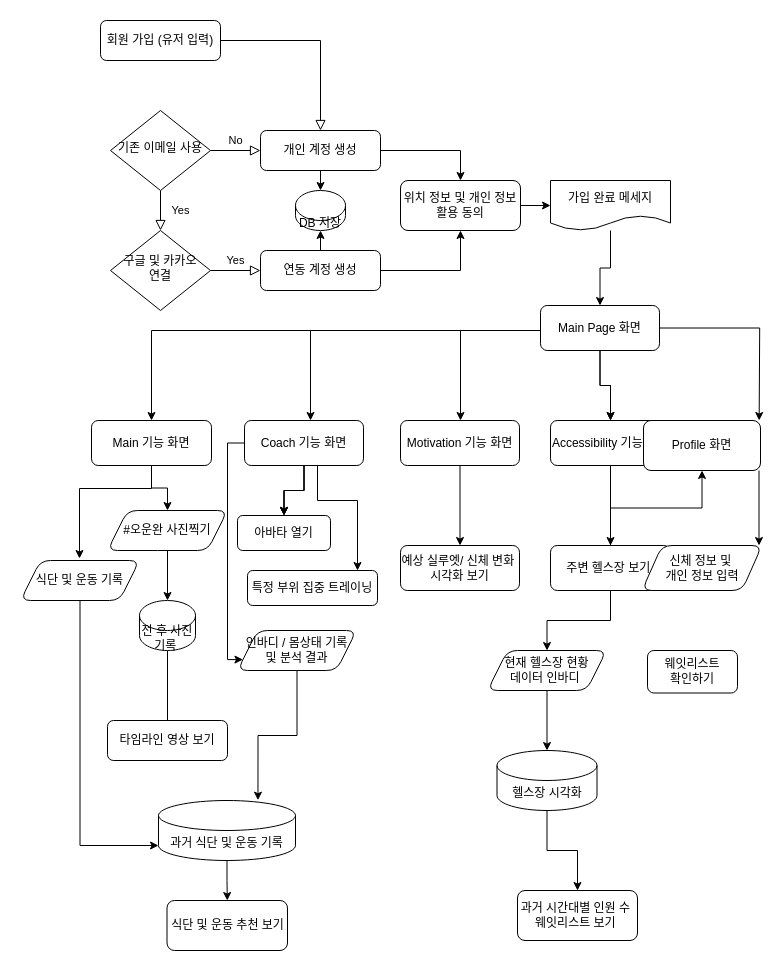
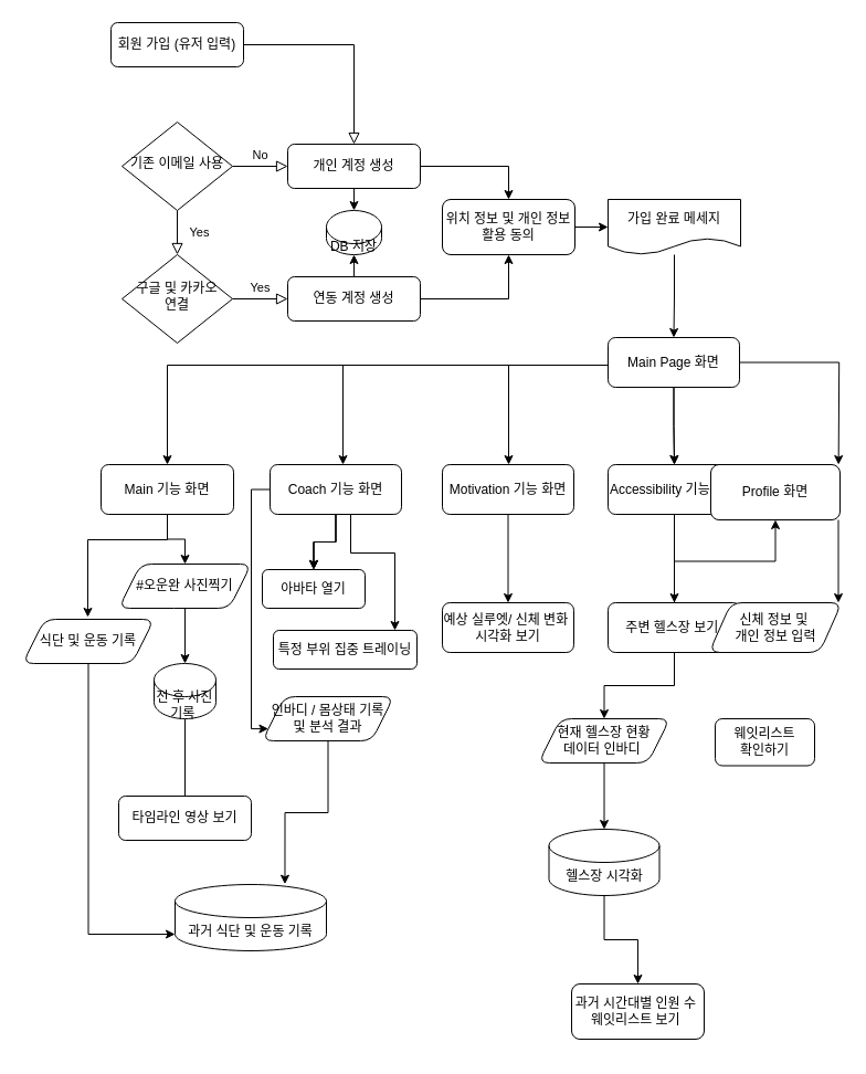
  <mxCell id="0" />
  <mxCell id="1" parent="0" />
  <mxCell id="2" value="" style="rounded=0;html=1;jettySize=auto;orthogonalLoop=1;fontSize=11;endArrow=block;endFill=0;endSize=8;strokeWidth=1;shadow=0;labelBackgroundColor=none;edgeStyle=orthogonalEdgeStyle;" parent="1" source="3" target="9" edge="1"><mxGeometry relative="1" as="geometry" /></mxCell>
  <mxCell id="3" value="회원 가입 (유저 입력)" style="rounded=1;whiteSpace=wrap;html=1;fontSize=12;glass=0;strokeWidth=1;shadow=0;" parent="1" vertex="1"><mxGeometry x="100" y="20" width="120" height="40" as="geometry" /></mxCell>
  <mxCell id="4" value="Yes" style="rounded=0;html=1;jettySize=auto;orthogonalLoop=1;fontSize=11;endArrow=block;endFill=0;endSize=8;strokeWidth=1;shadow=0;labelBackgroundColor=none;edgeStyle=orthogonalEdgeStyle;" parent="1" source="6" target="11" edge="1"><mxGeometry y="20" relative="1" as="geometry"><mxPoint as="offset" /></mxGeometry></mxCell>
  <mxCell id="5" value="No" style="edgeStyle=orthogonalEdgeStyle;rounded=0;html=1;jettySize=auto;orthogonalLoop=1;fontSize=11;endArrow=block;endFill=0;endSize=8;strokeWidth=1;shadow=0;labelBackgroundColor=none;" parent="1" source="6" target="9" edge="1"><mxGeometry y="10" relative="1" as="geometry"><mxPoint as="offset" /></mxGeometry></mxCell>
  <mxCell id="6" value="기존 이메일 사용" style="rhombus;whiteSpace=wrap;html=1;shadow=0;fontFamily=Helvetica;fontSize=12;align=center;strokeWidth=1;spacing=6;spacingTop=-4;" parent="1" vertex="1"><mxGeometry x="110" y="110" width="100" height="80" as="geometry" /></mxCell>
  <mxCell id="7" value="" style="edgeStyle=orthogonalEdgeStyle;rounded=0;orthogonalLoop=1;jettySize=auto;html=1;" edge="1" parent="1" source="9"><mxGeometry relative="1" as="geometry"><mxPoint x="320" y="190" as="targetPoint" /></mxGeometry></mxCell>
  <mxCell id="8" value="" style="edgeStyle=orthogonalEdgeStyle;rounded=0;orthogonalLoop=1;jettySize=auto;html=1;" edge="1" parent="1" source="9" target="17"><mxGeometry relative="1" as="geometry" /></mxCell>
  <mxCell id="9" value="개인 계정 생성" style="rounded=1;whiteSpace=wrap;html=1;fontSize=12;glass=0;strokeWidth=1;shadow=0;" parent="1" vertex="1"><mxGeometry x="260" y="130" width="120" height="40" as="geometry" /></mxCell>
  <mxCell id="10" value="Yes" style="edgeStyle=orthogonalEdgeStyle;rounded=0;html=1;jettySize=auto;orthogonalLoop=1;fontSize=11;endArrow=block;endFill=0;endSize=8;strokeWidth=1;shadow=0;labelBackgroundColor=none;" parent="1" source="11" target="14" edge="1"><mxGeometry y="10" relative="1" as="geometry"><mxPoint as="offset" /></mxGeometry></mxCell>
  <mxCell id="11" value="구글 및 카카오&lt;br&gt;연결" style="rhombus;whiteSpace=wrap;html=1;shadow=0;fontFamily=Helvetica;fontSize=12;align=center;strokeWidth=1;spacing=6;spacingTop=-4;" parent="1" vertex="1"><mxGeometry x="110" y="230" width="100" height="80" as="geometry" /></mxCell>
  <mxCell id="12" value="" style="edgeStyle=orthogonalEdgeStyle;rounded=0;orthogonalLoop=1;jettySize=auto;html=1;" edge="1" parent="1" source="14" target="15"><mxGeometry relative="1" as="geometry"><mxPoint x="320" y="220" as="targetPoint" /><Array as="points"><mxPoint x="320" y="210" /><mxPoint x="320" y="210" /></Array></mxGeometry></mxCell>
  <mxCell id="13" style="edgeStyle=orthogonalEdgeStyle;rounded=0;orthogonalLoop=1;jettySize=auto;html=1;entryX=0.5;entryY=1;entryDx=0;entryDy=0;" edge="1" parent="1" source="14" target="17"><mxGeometry relative="1" as="geometry" /></mxCell>
  <mxCell id="14" value="연동 계정 생성" style="rounded=1;whiteSpace=wrap;html=1;fontSize=12;glass=0;strokeWidth=1;shadow=0;" parent="1" vertex="1"><mxGeometry x="260" y="250" width="120" height="40" as="geometry" /></mxCell>
  <mxCell id="15" value="DB 저장" style="shape=cylinder3;whiteSpace=wrap;html=1;boundedLbl=1;backgroundOutline=1;size=15;" vertex="1" parent="1"><mxGeometry x="295" y="190" width="50" height="40" as="geometry" /></mxCell>
  <mxCell id="16" value="" style="edgeStyle=orthogonalEdgeStyle;rounded=0;orthogonalLoop=1;jettySize=auto;html=1;" edge="1" parent="1" source="17" target="19"><mxGeometry relative="1" as="geometry" /></mxCell>
  <mxCell id="17" value="위치 정보 및 개인 정보 활용 동의" style="rounded=1;whiteSpace=wrap;html=1;" vertex="1" parent="1"><mxGeometry x="400" y="180" width="120" height="50" as="geometry" /></mxCell>
  <mxCell id="18" value="" style="edgeStyle=orthogonalEdgeStyle;rounded=0;orthogonalLoop=1;jettySize=auto;html=1;" edge="1" parent="1" source="19" target="26"><mxGeometry relative="1" as="geometry" /></mxCell>
  <mxCell id="19" value="가입 완료 메세지" style="shape=document;whiteSpace=wrap;html=1;boundedLbl=1;" vertex="1" parent="1"><mxGeometry x="550" y="180" width="120" height="50" as="geometry" /></mxCell>
  <mxCell id="20" value="" style="edgeStyle=orthogonalEdgeStyle;rounded=0;orthogonalLoop=1;jettySize=auto;html=1;" edge="1" parent="1" source="26" target="28"><mxGeometry relative="1" as="geometry" /></mxCell>
  <mxCell id="21" value="" style="edgeStyle=orthogonalEdgeStyle;rounded=0;orthogonalLoop=1;jettySize=auto;html=1;" edge="1" parent="1" source="26" target="31"><mxGeometry relative="1" as="geometry"><Array as="points"><mxPoint x="151" y="330" /></Array></mxGeometry></mxCell>
  <mxCell id="22" value="" style="edgeStyle=orthogonalEdgeStyle;rounded=0;orthogonalLoop=1;jettySize=auto;html=1;" edge="1" parent="1" source="26"><mxGeometry relative="1" as="geometry"><mxPoint x="758.667" y="420" as="targetPoint" /></mxGeometry></mxCell>
  <mxCell id="23" value="" style="edgeStyle=orthogonalEdgeStyle;rounded=0;orthogonalLoop=1;jettySize=auto;html=1;" edge="1" parent="1" source="26" target="28"><mxGeometry relative="1" as="geometry" /></mxCell>
  <mxCell id="24" value="" style="edgeStyle=orthogonalEdgeStyle;rounded=0;orthogonalLoop=1;jettySize=auto;html=1;" edge="1" parent="1" source="26" target="39"><mxGeometry relative="1" as="geometry"><Array as="points"><mxPoint x="310" y="330" /></Array></mxGeometry></mxCell>
  <mxCell id="25" value="" style="edgeStyle=orthogonalEdgeStyle;rounded=0;orthogonalLoop=1;jettySize=auto;html=1;" edge="1" parent="1" source="26" target="41"><mxGeometry relative="1" as="geometry"><Array as="points"><mxPoint x="460" y="330" /></Array></mxGeometry></mxCell>
- <mxCell id="26" value="Main Page 화면" style="rounded=1;whiteSpace=wrap;html=1;" vertex="1" parent="1"><mxGeometry x="540" y="305" width="119" height="45" as="geometry" /></mxCell>
+ <mxCell id="26" value="Main Page 화면" style="rounded=1;whiteSpace=wrap;html=1;" vertex="1" parent="1"><mxGeometry x="550" y="305" width="119" height="45" as="geometry" /></mxCell>
  <mxCell id="27" value="" style="edgeStyle=orthogonalEdgeStyle;rounded=0;orthogonalLoop=1;jettySize=auto;html=1;" edge="1" parent="1" source="28" target="52"><mxGeometry relative="1" as="geometry" /></mxCell>
  <mxCell id="28" value="Accessibility 기능 화면" style="rounded=1;whiteSpace=wrap;html=1;" vertex="1" parent="1"><mxGeometry x="550" y="420" width="120" height="45" as="geometry" /></mxCell>
  <mxCell id="29" value="" style="edgeStyle=orthogonalEdgeStyle;rounded=0;orthogonalLoop=1;jettySize=auto;html=1;" edge="1" parent="1" source="31" target="44"><mxGeometry relative="1" as="geometry" /></mxCell>
  <mxCell id="30" value="" style="edgeStyle=orthogonalEdgeStyle;rounded=0;orthogonalLoop=1;jettySize=auto;html=1;" edge="1" parent="1"><mxGeometry relative="1" as="geometry"><mxPoint x="151" y="463" as="sourcePoint" /><mxPoint x="79" y="558" as="targetPoint" /><Array as="points"><mxPoint x="151" y="488" /><mxPoint x="79" y="488" /></Array></mxGeometry></mxCell>
  <mxCell id="31" value="Main 기능 화면" style="rounded=1;whiteSpace=wrap;html=1;" vertex="1" parent="1"><mxGeometry x="91" y="420" width="120" height="45" as="geometry" /></mxCell>
  <mxCell id="32" value="" style="edgeStyle=orthogonalEdgeStyle;rounded=0;orthogonalLoop=1;jettySize=auto;html=1;" edge="1" parent="1"><mxGeometry relative="1" as="geometry"><mxPoint x="758.5" y="470" as="sourcePoint" /><mxPoint x="758.5" y="545" as="targetPoint" /></mxGeometry></mxCell>
  <mxCell id="33" value="Profile 화면" style="rounded=1;whiteSpace=wrap;html=1;" vertex="1" parent="1"><mxGeometry x="643" y="420" width="117" height="50" as="geometry" /></mxCell>
  <mxCell id="34" value="" style="edgeStyle=orthogonalEdgeStyle;rounded=0;orthogonalLoop=1;jettySize=auto;html=1;" edge="1" parent="1" source="39" target="45"><mxGeometry relative="1" as="geometry" /></mxCell>
  <mxCell id="35" value="" style="edgeStyle=orthogonalEdgeStyle;rounded=0;orthogonalLoop=1;jettySize=auto;html=1;" edge="1" parent="1" source="39" target="45"><mxGeometry relative="1" as="geometry" /></mxCell>
  <mxCell id="36" value="" style="edgeStyle=orthogonalEdgeStyle;rounded=0;orthogonalLoop=1;jettySize=auto;html=1;" edge="1" parent="1" source="39" target="45"><mxGeometry relative="1" as="geometry" /></mxCell>
  <mxCell id="37" value="" style="edgeStyle=orthogonalEdgeStyle;rounded=0;orthogonalLoop=1;jettySize=auto;html=1;" edge="1" parent="1" source="39" target="46"><mxGeometry relative="1" as="geometry"><Array as="points"><mxPoint x="317" y="500" /><mxPoint x="357" y="500" /></Array></mxGeometry></mxCell>
  <mxCell id="38" value="" style="edgeStyle=orthogonalEdgeStyle;rounded=0;orthogonalLoop=1;jettySize=auto;html=1;entryX=0;entryY=0.75;entryDx=0;entryDy=0;" edge="1" parent="1" source="39" target="48"><mxGeometry relative="1" as="geometry"><mxPoint x="237" y="660" as="targetPoint" /><Array as="points"><mxPoint x="227" y="443" /><mxPoint x="227" y="659" /></Array></mxGeometry></mxCell>
  <mxCell id="39" value="Coach 기능 화면" style="rounded=1;whiteSpace=wrap;html=1;" vertex="1" parent="1"><mxGeometry x="244" y="420" width="119" height="45" as="geometry" /></mxCell>
  <mxCell id="40" value="" style="edgeStyle=orthogonalEdgeStyle;rounded=0;orthogonalLoop=1;jettySize=auto;html=1;" edge="1" parent="1" source="41" target="49"><mxGeometry relative="1" as="geometry" /></mxCell>
  <mxCell id="41" value="Motivation 기능 화면" style="rounded=1;whiteSpace=wrap;html=1;" vertex="1" parent="1"><mxGeometry x="400" y="420" width="119" height="45" as="geometry" /></mxCell>
  <mxCell id="42" style="edgeStyle=orthogonalEdgeStyle;rounded=0;orthogonalLoop=1;jettySize=auto;html=1;exitX=0.5;exitY=1;exitDx=0;exitDy=0;" edge="1" parent="1"><mxGeometry relative="1" as="geometry"><mxPoint x="758.5" y="470" as="sourcePoint" /><mxPoint x="758.5" y="470" as="targetPoint" /></mxGeometry></mxCell>
  <mxCell id="43" value="" style="edgeStyle=orthogonalEdgeStyle;rounded=0;orthogonalLoop=1;jettySize=auto;html=1;" edge="1" parent="1" source="44" target="58"><mxGeometry relative="1" as="geometry" /></mxCell>
  <mxCell id="44" value="#오운완 사진찍기" style="shape=parallelogram;perimeter=parallelogramPerimeter;whiteSpace=wrap;html=1;fixedSize=1;rounded=1;" vertex="1" parent="1"><mxGeometry x="107" y="510" width="120" height="40" as="geometry" /></mxCell>
  <mxCell id="45" value="아바타 열기" style="rounded=1;whiteSpace=wrap;html=1;" vertex="1" parent="1"><mxGeometry x="237" y="515" width="93" height="35" as="geometry" /></mxCell>
  <mxCell id="46" value="특정 부위 집중 트레이닝" style="rounded=1;whiteSpace=wrap;html=1;" vertex="1" parent="1"><mxGeometry x="247" y="570" width="130" height="35" as="geometry" /></mxCell>
  <mxCell id="47" style="edgeStyle=orthogonalEdgeStyle;rounded=0;orthogonalLoop=1;jettySize=auto;html=1;entryX=0.726;entryY=-0.005;entryDx=0;entryDy=0;entryPerimeter=0;" edge="1" parent="1" source="48" target="63"><mxGeometry relative="1" as="geometry" /></mxCell>
  <mxCell id="48" value="인바디 / 몸상태 기록&lt;br&gt;&amp;nbsp;및 분석 결과&amp;nbsp;" style="shape=parallelogram;perimeter=parallelogramPerimeter;whiteSpace=wrap;html=1;fixedSize=1;rounded=1;" vertex="1" parent="1"><mxGeometry x="237" y="630" width="119" height="40" as="geometry" /></mxCell>
  <mxCell id="49" value="예상 실루엣/ 신체 변화&amp;nbsp;&lt;br&gt;시각화 보기" style="rounded=1;whiteSpace=wrap;html=1;" vertex="1" parent="1"><mxGeometry x="400" y="545" width="119" height="45" as="geometry" /></mxCell>
  <mxCell id="50" value="" style="edgeStyle=orthogonalEdgeStyle;rounded=0;orthogonalLoop=1;jettySize=auto;html=1;" edge="1" parent="1" source="52" target="33"><mxGeometry relative="1" as="geometry" /></mxCell>
  <mxCell id="51" value="" style="edgeStyle=orthogonalEdgeStyle;rounded=0;orthogonalLoop=1;jettySize=auto;html=1;" edge="1" parent="1" source="52" target="55"><mxGeometry relative="1" as="geometry" /></mxCell>
  <mxCell id="52" value="주변 헬스장 보기&amp;nbsp;" style="rounded=1;whiteSpace=wrap;html=1;" vertex="1" parent="1"><mxGeometry x="550" y="545" width="120" height="45" as="geometry" /></mxCell>
  <mxCell id="53" value="웨잇리스트 &lt;br&gt;확인하기" style="rounded=1;whiteSpace=wrap;html=1;" vertex="1" parent="1"><mxGeometry x="647" y="650" width="90" height="42.5" as="geometry" /></mxCell>
  <mxCell id="54" value="" style="edgeStyle=orthogonalEdgeStyle;rounded=0;orthogonalLoop=1;jettySize=auto;html=1;" edge="1" parent="1" source="55" target="66"><mxGeometry relative="1" as="geometry" /></mxCell>
  <mxCell id="55" value="현재 헬스장 현황&lt;br&gt;데이터 인바디&amp;nbsp;" style="shape=parallelogram;perimeter=parallelogramPerimeter;whiteSpace=wrap;html=1;fixedSize=1;rounded=1;" vertex="1" parent="1"><mxGeometry x="487" y="650" width="119" height="40" as="geometry" /></mxCell>
  <mxCell id="56" value="신체 정보 및&amp;nbsp;&lt;br&gt;개인 정보 입력" style="shape=parallelogram;perimeter=parallelogramPerimeter;whiteSpace=wrap;html=1;fixedSize=1;rounded=1;" vertex="1" parent="1"><mxGeometry x="641.5" y="545" width="120" height="45" as="geometry" /></mxCell>
  <mxCell id="57" value="" style="edgeStyle=orthogonalEdgeStyle;rounded=0;orthogonalLoop=1;jettySize=auto;html=1;endArrow=none;" edge="1" parent="1" source="58" target="61"><mxGeometry relative="1" as="geometry" /></mxCell>
  <mxCell id="58" value="전 후 사진 기록&amp;nbsp;&lt;br&gt;" style="shape=cylinder3;whiteSpace=wrap;html=1;boundedLbl=1;backgroundOutline=1;size=15;" vertex="1" parent="1"><mxGeometry x="139" y="600" width="56" height="50" as="geometry" /></mxCell>
  <mxCell id="59" style="edgeStyle=orthogonalEdgeStyle;rounded=0;orthogonalLoop=1;jettySize=auto;html=1;exitX=0.5;exitY=1;exitDx=0;exitDy=0;entryX=0;entryY=1;entryDx=0;entryDy=-15;entryPerimeter=0;" edge="1" parent="1" source="60" target="63"><mxGeometry relative="1" as="geometry" /></mxCell>
  <mxCell id="60" value="식단 및 운동 기록" style="shape=parallelogram;perimeter=parallelogramPerimeter;whiteSpace=wrap;html=1;fixedSize=1;rounded=1;" vertex="1" parent="1"><mxGeometry x="20" y="560" width="119" height="40" as="geometry" /></mxCell>
  <mxCell id="61" value="타임라인 영상 보기" style="rounded=1;whiteSpace=wrap;html=1;" vertex="1" parent="1"><mxGeometry x="107" y="720" width="120" height="40" as="geometry" /></mxCell>
- <mxCell id="62" value="" style="edgeStyle=orthogonalEdgeStyle;rounded=0;orthogonalLoop=1;jettySize=auto;html=1;" edge="1" parent="1" source="63" target="64"><mxGeometry relative="1" as="geometry" /></mxCell>
  <mxCell id="63" value="과거 식단 및 운동 기록" style="shape=cylinder3;whiteSpace=wrap;html=1;boundedLbl=1;backgroundOutline=1;size=15;" vertex="1" parent="1"><mxGeometry x="158" y="800" width="137" height="60" as="geometry" /></mxCell>
- <mxCell id="64" value="식단 및 운동 추천 보기" style="rounded=1;whiteSpace=wrap;html=1;" vertex="1" parent="1"><mxGeometry x="166.5" y="900" width="120.5" height="50" as="geometry" /></mxCell>
  <mxCell id="65" value="" style="edgeStyle=orthogonalEdgeStyle;rounded=0;orthogonalLoop=1;jettySize=auto;html=1;" edge="1" parent="1" source="66" target="67"><mxGeometry relative="1" as="geometry" /></mxCell>
  <mxCell id="66" value="헬스장 시각화" style="shape=cylinder3;whiteSpace=wrap;html=1;boundedLbl=1;backgroundOutline=1;size=15;" vertex="1" parent="1"><mxGeometry x="496.5" y="750" width="100" height="60" as="geometry" /></mxCell>
  <mxCell id="67" value="과거 시간대별 인원 수&amp;nbsp;&lt;br&gt;웨잇리스트 보기&amp;nbsp;" style="rounded=1;whiteSpace=wrap;html=1;" vertex="1" parent="1"><mxGeometry x="517" y="890" width="120" height="50" as="geometry" /></mxCell>
